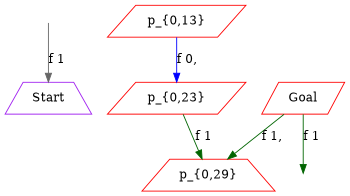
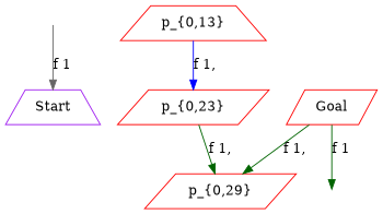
  digraph {
    node [color=red shape=trapezium]
    edge [color=darkgreen]
    n1 [color=purple label=Start]
-   n2 [label="p_{0,13}" shape=parallelogram]
+   n2 [label="p_{0,13}"]
    n3 [label="p_{0,23}" shape=parallelogram]
-   n4 [label="p_{0,29}"]
+   n4 [label="p_{0,29}" shape=parallelogram]
    n5 [label=Goal shape=parallelogram]
    "6-0-IOFlow" [shape=point style=invis color=""]
    "0-0-IOFlow" [shape=point style=invis color=""]
-   n2 -> n3 [color=blue label="f 0, "]
-   n3 -> n4 [label="f 1"]
+   n2 -> n3 [color=blue label="f 1, "]
+   n3 -> n4 [label="f 1, "]
    n5 -> n4 [label="f 1, "]
    n5 -> "6-0-IOFlow" [label="f 1"]
    "0-0-IOFlow" -> n1 [color=gray40 label="f 1"]
  }
